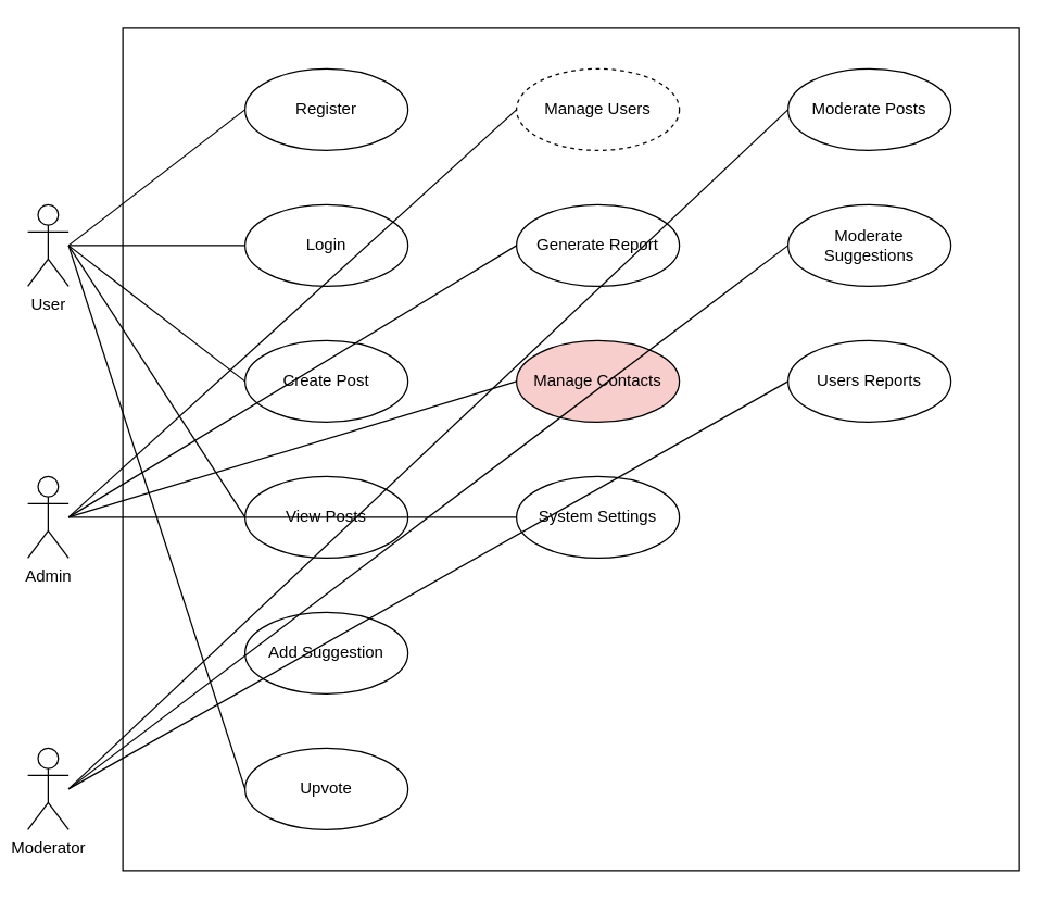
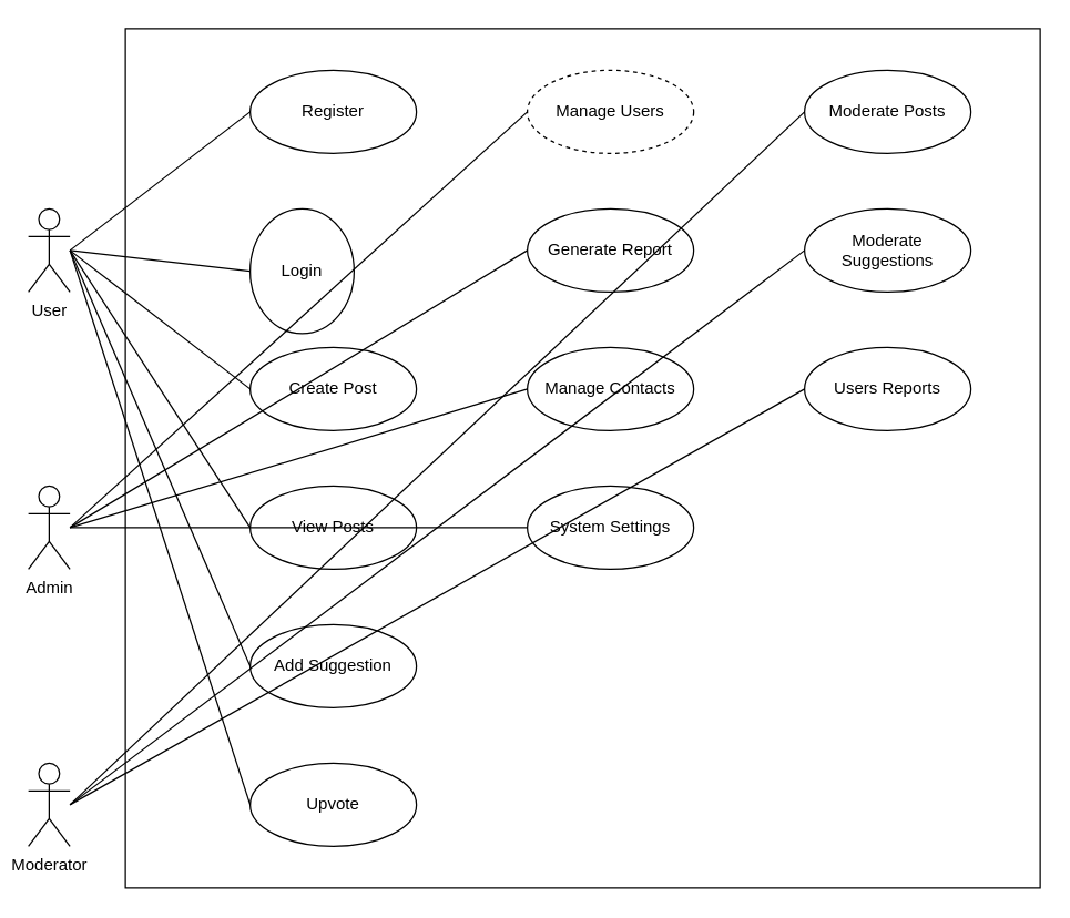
  <mxCell id="0" />
  <mxCell id="1" parent="0" />
  <mxCell id="2" value="" style="rounded=0;whiteSpace=wrap;html=1;" vertex="1" parent="1"><mxGeometry x="90" y="20" width="660" height="620" as="geometry" /></mxCell>
  <mxCell id="3" value="User" style="shape=umlActor;verticalLabelPosition=bottom;verticalAlign=top;html=1;" parent="1" vertex="1"><mxGeometry x="20" y="150" width="30" height="60" as="geometry" /></mxCell>
  <mxCell id="4" value="Admin" style="shape=umlActor;verticalLabelPosition=bottom;verticalAlign=top;html=1;" parent="1" vertex="1"><mxGeometry x="20" y="350" width="30" height="60" as="geometry" /></mxCell>
  <mxCell id="5" value="Moderator" style="shape=umlActor;verticalLabelPosition=bottom;verticalAlign=top;html=1;" parent="1" vertex="1"><mxGeometry x="20" y="550" width="30" height="60" as="geometry" /></mxCell>
  <mxCell id="6" value="Register" style="ellipse;whiteSpace=wrap;html=1;" parent="1" vertex="1"><mxGeometry x="180" y="50" width="120" height="60" as="geometry" /></mxCell>
- <mxCell id="7" value="Login" style="ellipse;whiteSpace=wrap;html=1;" parent="1" vertex="1"><mxGeometry x="180" y="150" width="120" height="60" as="geometry" /></mxCell>
+ <mxCell id="7" value="Login" style="ellipse;whiteSpace=wrap;html=1;" parent="1" vertex="1"><mxGeometry x="180" y="150" width="75" height="90" as="geometry" /></mxCell>
  <mxCell id="8" value="Create Post" style="ellipse;whiteSpace=wrap;html=1;" parent="1" vertex="1"><mxGeometry x="180" y="250" width="120" height="60" as="geometry" /></mxCell>
  <mxCell id="9" value="View Posts" style="ellipse;whiteSpace=wrap;html=1;" parent="1" vertex="1"><mxGeometry x="180" y="350" width="120" height="60" as="geometry" /></mxCell>
  <mxCell id="10" value="Add Suggestion" style="ellipse;whiteSpace=wrap;html=1;" parent="1" vertex="1"><mxGeometry x="180" y="450" width="120" height="60" as="geometry" /></mxCell>
  <mxCell id="11" value="Upvote" style="ellipse;whiteSpace=wrap;html=1;" parent="1" vertex="1"><mxGeometry x="180" y="550" width="120" height="60" as="geometry" /></mxCell>
  <mxCell id="12" value="Manage Users" style="ellipse;whiteSpace=wrap;html=1;dashed=1;" parent="1" vertex="1"><mxGeometry x="380" y="50" width="120" height="60" as="geometry" /></mxCell>
  <mxCell id="13" value="Generate Report" style="ellipse;whiteSpace=wrap;html=1;" parent="1" vertex="1"><mxGeometry x="380" y="150" width="120" height="60" as="geometry" /></mxCell>
- <mxCell id="14" value="Manage Contacts" style="ellipse;whiteSpace=wrap;html=1;fillColor=#f8cecc;" parent="1" vertex="1"><mxGeometry x="380" y="250" width="120" height="60" as="geometry" /></mxCell>
+ <mxCell id="14" value="Manage Contacts" style="ellipse;whiteSpace=wrap;html=1;" parent="1" vertex="1"><mxGeometry x="380" y="250" width="120" height="60" as="geometry" /></mxCell>
  <mxCell id="15" value="System Settings" style="ellipse;whiteSpace=wrap;html=1;" parent="1" vertex="1"><mxGeometry x="380" y="350" width="120" height="60" as="geometry" /></mxCell>
  <mxCell id="16" value="Moderate Posts" style="ellipse;whiteSpace=wrap;html=1;" parent="1" vertex="1"><mxGeometry x="580" y="50" width="120" height="60" as="geometry" /></mxCell>
  <mxCell id="17" value="Moderate Suggestions" style="ellipse;whiteSpace=wrap;html=1;" parent="1" vertex="1"><mxGeometry x="580" y="150" width="120" height="60" as="geometry" /></mxCell>
  <mxCell id="18" value="Users Reports" style="ellipse;whiteSpace=wrap;html=1;" parent="1" vertex="1"><mxGeometry x="580" y="250" width="120" height="60" as="geometry" /></mxCell>
  <mxCell id="19" value="" style="endArrow=none;html=1;rounded=0;exitX=1;exitY=0.5;entryX=0;entryY=0.5;" parent="1" source="3" target="6" edge="1"><mxGeometry relative="1" as="geometry" /></mxCell>
  <mxCell id="20" value="" style="endArrow=none;html=1;rounded=0;exitX=1;exitY=0.5;entryX=0;entryY=0.5;" parent="1" source="3" target="7" edge="1"><mxGeometry relative="1" as="geometry" /></mxCell>
  <mxCell id="21" value="" style="endArrow=none;html=1;rounded=0;exitX=1;exitY=0.5;entryX=0;entryY=0.5;" parent="1" source="3" target="8" edge="1"><mxGeometry relative="1" as="geometry" /></mxCell>
  <mxCell id="22" value="" style="endArrow=none;html=1;rounded=0;exitX=1;exitY=0.5;entryX=0;entryY=0.5;" parent="1" source="3" target="9" edge="1"><mxGeometry relative="1" as="geometry" /></mxCell>
+ <mxCell id="23" value="" style="endArrow=none;html=1;rounded=0;exitX=1;exitY=0.5;entryX=0;entryY=0.5;" parent="1" source="3" target="10" edge="1"><mxGeometry relative="1" as="geometry" /></mxCell>
  <mxCell id="24" value="" style="endArrow=none;html=1;rounded=0;exitX=1;exitY=0.5;entryX=0;entryY=0.5;" parent="1" source="3" target="11" edge="1"><mxGeometry relative="1" as="geometry" /></mxCell>
  <mxCell id="25" value="" style="endArrow=none;html=1;rounded=0;exitX=1;exitY=0.5;entryX=0;entryY=0.5;" parent="1" source="4" target="12" edge="1"><mxGeometry relative="1" as="geometry" /></mxCell>
  <mxCell id="26" value="" style="endArrow=none;html=1;rounded=0;exitX=1;exitY=0.5;entryX=0;entryY=0.5;" parent="1" source="4" target="13" edge="1"><mxGeometry relative="1" as="geometry" /></mxCell>
  <mxCell id="27" value="" style="endArrow=none;html=1;rounded=0;exitX=1;exitY=0.5;entryX=0;entryY=0.5;" parent="1" source="4" target="14" edge="1"><mxGeometry relative="1" as="geometry" /></mxCell>
  <mxCell id="28" value="" style="endArrow=none;html=1;rounded=0;exitX=1;exitY=0.5;entryX=0;entryY=0.5;" parent="1" source="4" target="15" edge="1"><mxGeometry relative="1" as="geometry" /></mxCell>
  <mxCell id="29" value="" style="endArrow=none;html=1;rounded=0;exitX=1;exitY=0.5;entryX=0;entryY=0.5;" parent="1" source="5" target="16" edge="1"><mxGeometry relative="1" as="geometry" /></mxCell>
  <mxCell id="30" value="" style="endArrow=none;html=1;rounded=0;exitX=1;exitY=0.5;entryX=0;entryY=0.5;" parent="1" source="5" target="17" edge="1"><mxGeometry relative="1" as="geometry" /></mxCell>
  <mxCell id="31" value="" style="endArrow=none;html=1;rounded=0;exitX=1;exitY=0.5;entryX=0;entryY=0.5;" parent="1" source="5" target="18" edge="1"><mxGeometry relative="1" as="geometry" /></mxCell>
